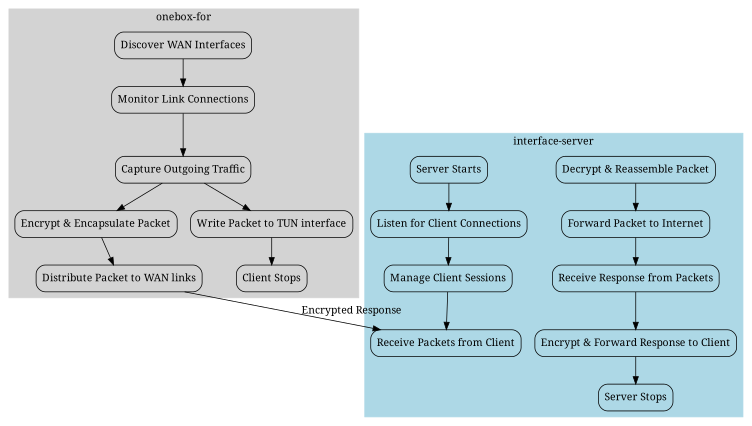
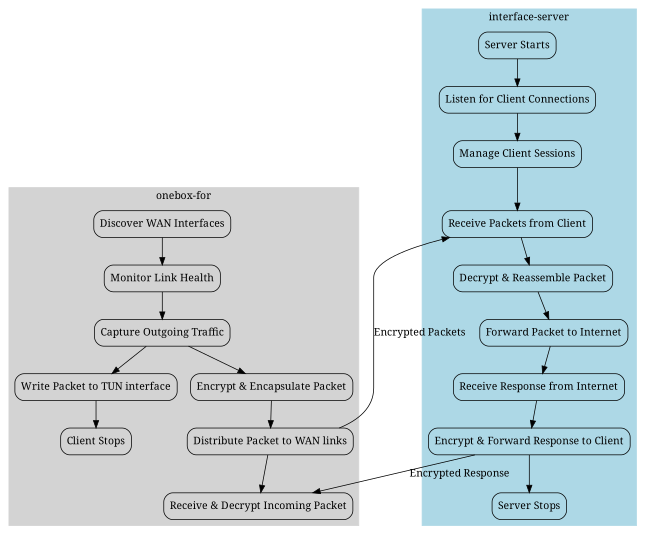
  digraph {
    fontname="Noto Serif"
    rankdir=TB
    node [fontname="Noto Serif" shape=box style=rounded]
    edge [fontname="Noto Serif"]
    n1 [label="Discover WAN Interfaces"]
-   n2 [label="Monitor Link Connections"]
+   n2 [label="Monitor Link Health"]
    n3 [label="Capture Outgoing Traffic"]
    n4 [label="Encrypt & Encapsulate Packet"]
    n5 [label="Distribute Packet to WAN links"]
+   n6 [label="Receive & Decrypt Incoming Packet"]
    n7 [label="Write Packet to TUN interface"]
    n8 [label="Client Stops"]
    n9 [label="Server Starts"]
    n10 [label="Listen for Client Connections"]
    n11 [label="Manage Client Sessions"]
    n12 [label="Receive Packets from Client"]
    n13 [label="Decrypt & Reassemble Packet"]
    n14 [label="Forward Packet to Internet"]
-   n15 [label="Receive Response from Packets"]
+   n15 [label="Receive Response from Internet"]
    n16 [label="Encrypt & Forward Response to Client"]
    n17 [label="Server Stops"]
    subgraph cluster_1 {
      color=lightgrey
      label="onebox-for"
      style=filled
      n1
      n2
      n3
      n4
      n5
+     n6
      n7
      n8
    }
    subgraph cluster_2 {
      color=lightblue
      label="interface-server"
      style=filled
      n9
      n10
      n11
      n12
      n13
      n14
      n15
      n16
      n17
    }
    n1 -> n2
    n2 -> n3
    n3 -> n4
    n3 -> n7
    n4 -> n5
-   n5 -> n12 [label="Encrypted Response"]
+   n5 -> n6
+   n5 -> n12 [label="Encrypted Packets"]
    n7 -> n8
    n9 -> n10
    n10 -> n11
    n11 -> n12
+   n12 -> n13
    n13 -> n14
    n14 -> n15
    n15 -> n16
+   n16 -> n6 [label="Encrypted Response"]
    n16 -> n17
  }
